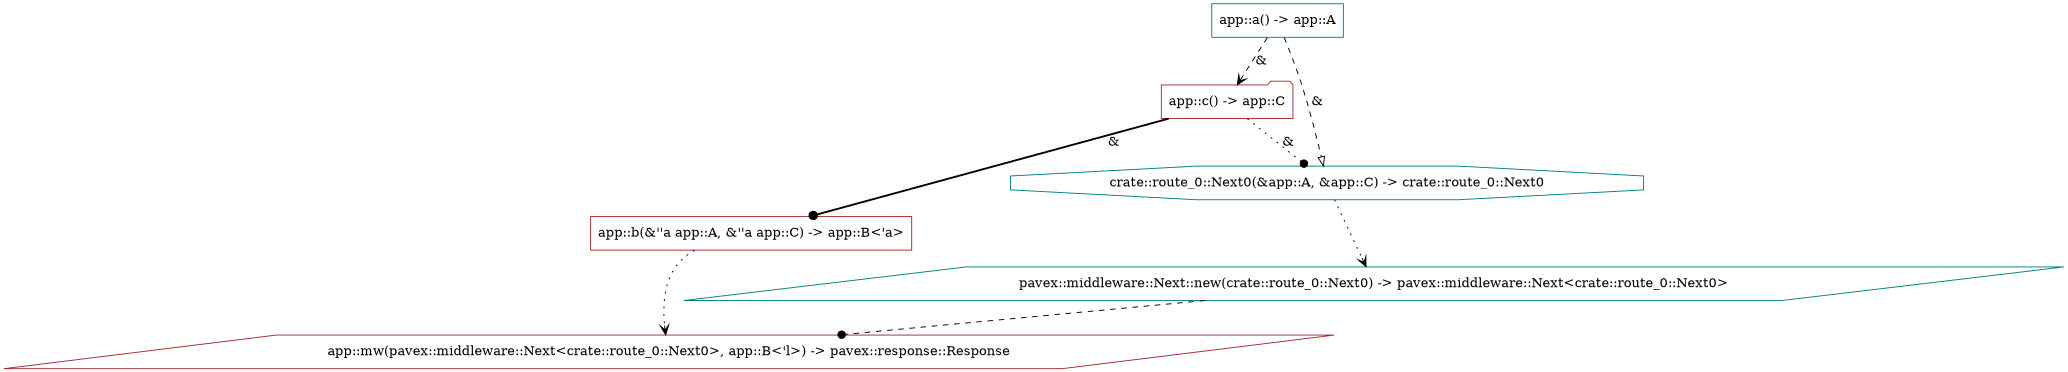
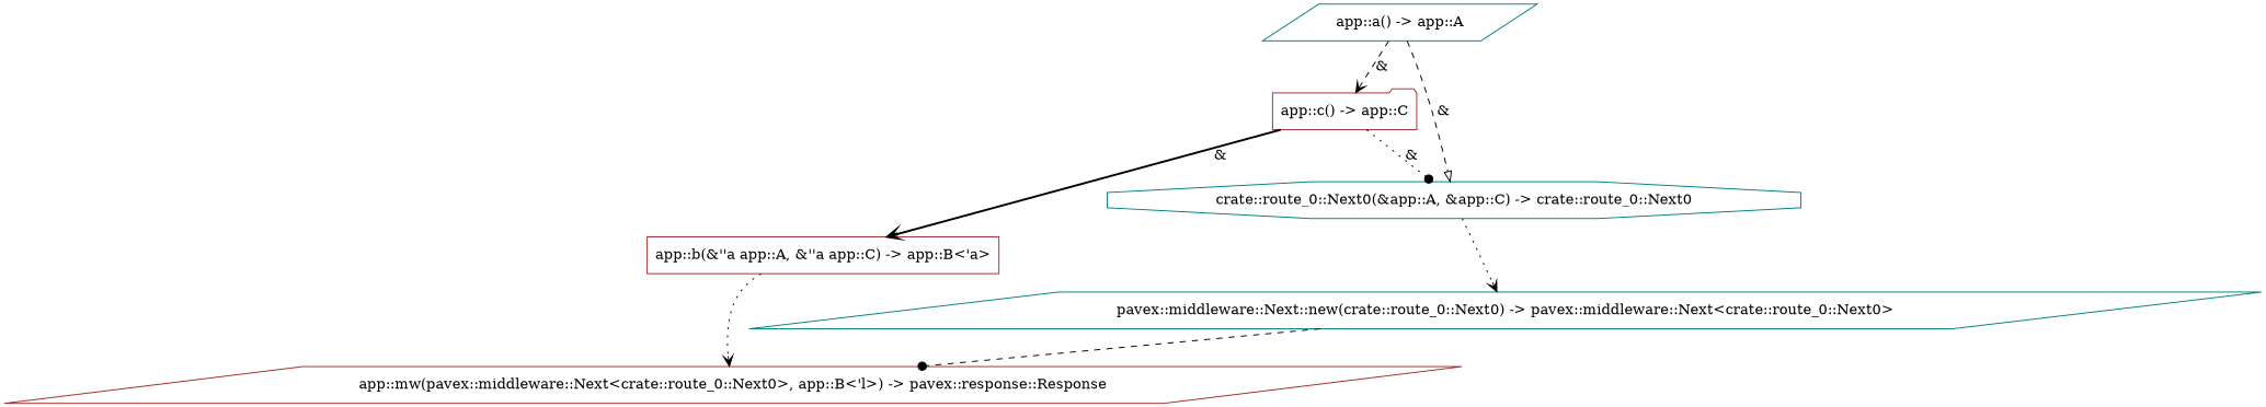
  digraph {
    node [color=brown shape=parallelogram]
    edge [arrowhead=vee style=dotted]
    n1 [label="app::mw(pavex::middleware::Next<crate::route_0::Next0>, app::B<'l>) -> pavex::response::Response"]
    n2 [label="app::b(&''a app::A, &''a app::C) -> app::B<'a>" shape=box]
    n3 [label="app::c() -> app::C" shape=folder]
    n4 [color=teal label="crate::route_0::Next0(&app::A, &app::C) -> crate::route_0::Next0" shape=octagon]
    n5 [color=teal label="pavex::middleware::Next::new(crate::route_0::Next0) -> pavex::middleware::Next<crate::route_0::Next0>"]
-   n6 [color=teal label="app::a() -> app::A" shape=box]
+   n6 [color=teal label="app::a() -> app::A"]
    n2 -> n1
-   n3 -> n2 [arrowhead=dot label="&" style=bold]
+   n3 -> n2 [label="&" style=bold]
    n3 -> n4 [arrowhead=dot label="&"]
    n4 -> n5
    n5 -> n1 [arrowhead=dot style=dashed]
    n6 -> n3 [label="&" style=dashed]
    n6 -> n4 [arrowhead=onormal label="&" style=dashed]
  }
